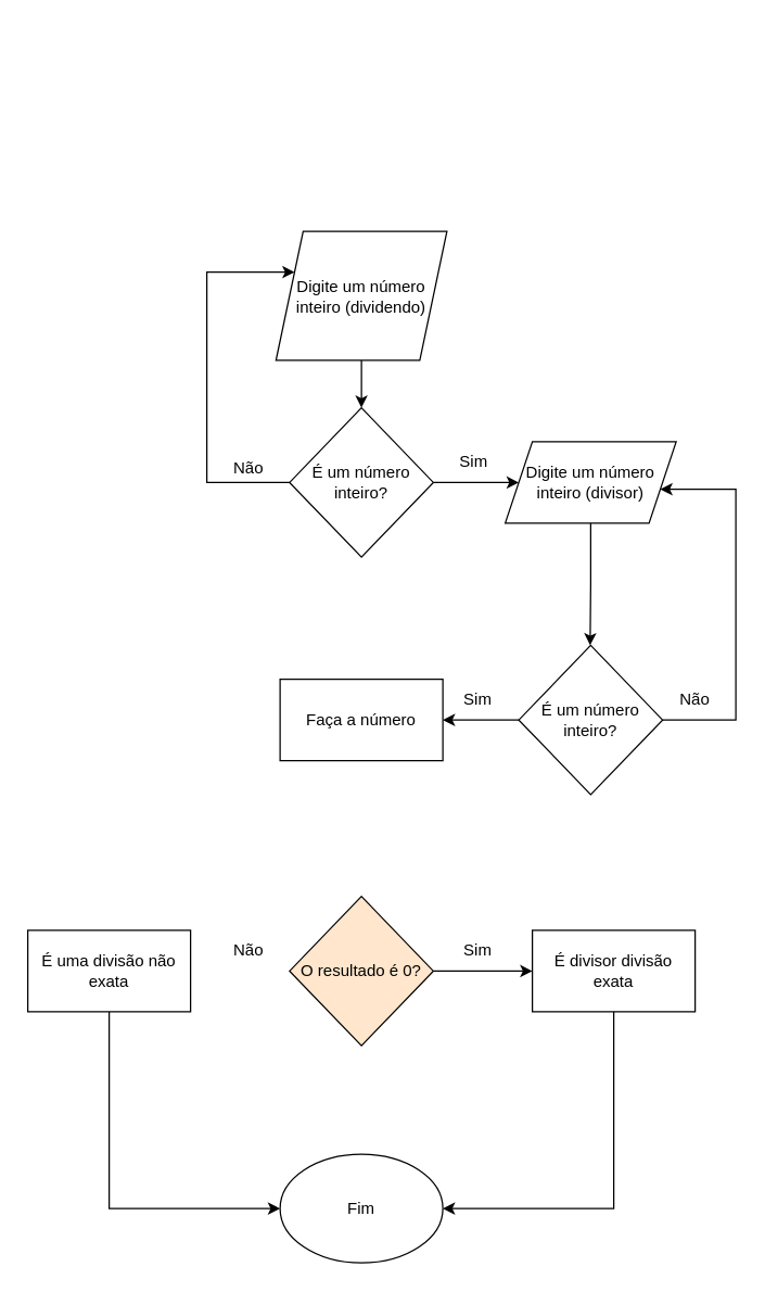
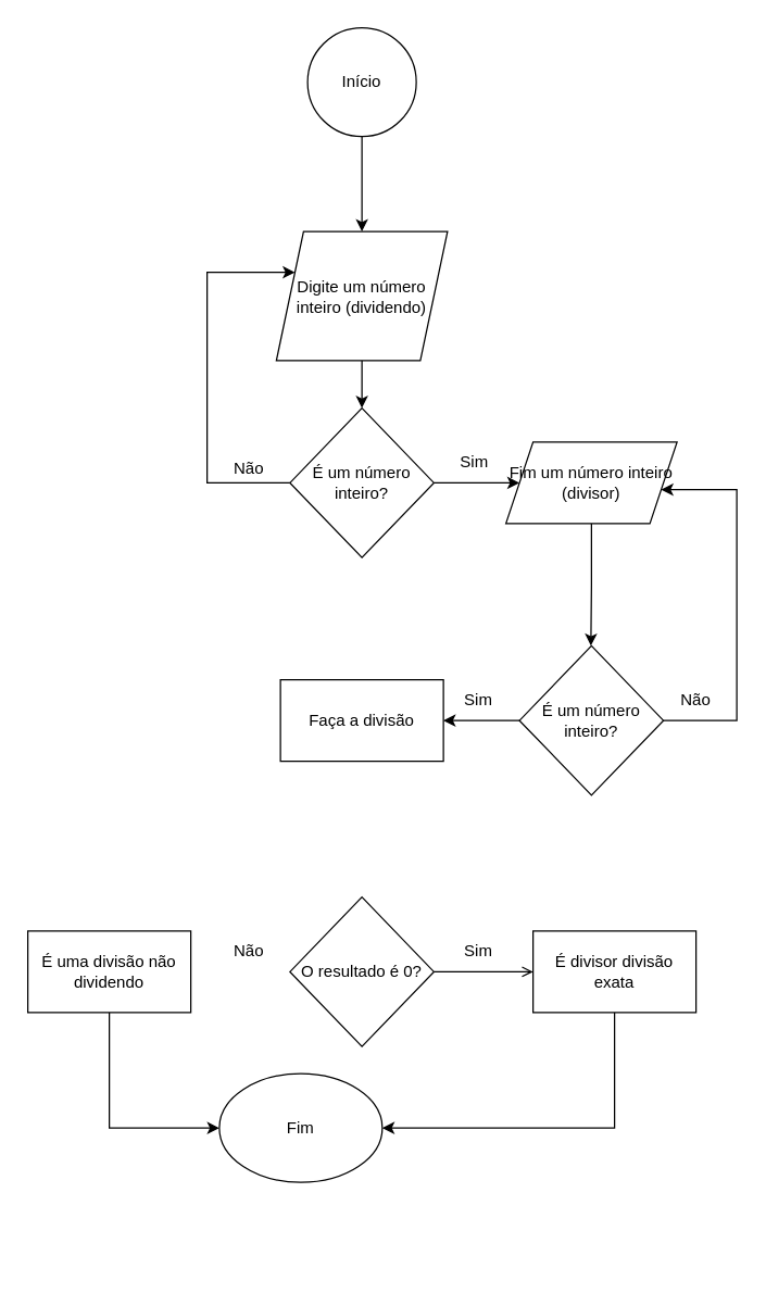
  <mxCell id="0" />
  <mxCell id="1" parent="0" />
+ <mxCell id="2" value="" style="edgeStyle=orthogonalEdgeStyle;rounded=0;orthogonalLoop=1;jettySize=auto;html=1;" edge="1" parent="1" source="3" target="5"><mxGeometry relative="1" as="geometry" /></mxCell>
+ <mxCell id="3" value="Início" style="ellipse;whiteSpace=wrap;html=1;aspect=fixed;" vertex="1" parent="1"><mxGeometry x="226" y="20" width="80" height="80" as="geometry" /></mxCell>
  <mxCell id="4" value="" style="edgeStyle=orthogonalEdgeStyle;rounded=0;orthogonalLoop=1;jettySize=auto;html=1;" edge="1" parent="1" source="5" target="8"><mxGeometry relative="1" as="geometry" /></mxCell>
  <mxCell id="5" value="Digite um número inteiro (dividendo)" style="shape=parallelogram;perimeter=parallelogramPerimeter;whiteSpace=wrap;html=1;fixedSize=1;" vertex="1" parent="1"><mxGeometry x="203" y="170" width="126" height="95" as="geometry" /></mxCell>
  <mxCell id="6" style="edgeStyle=orthogonalEdgeStyle;rounded=0;orthogonalLoop=1;jettySize=auto;html=1;" edge="1" parent="1" source="8" target="5"><mxGeometry relative="1" as="geometry"><mxPoint x="92" y="200" as="targetPoint" /><Array as="points"><mxPoint x="152" y="355" /><mxPoint x="152" y="200" /></Array></mxGeometry></mxCell>
  <mxCell id="7" value="" style="edgeStyle=orthogonalEdgeStyle;rounded=0;orthogonalLoop=1;jettySize=auto;html=1;exitX=1;exitY=0.5;exitDx=0;exitDy=0;entryX=0;entryY=0.5;entryDx=0;entryDy=0;" edge="1" parent="1" source="8" target="10"><mxGeometry relative="1" as="geometry"><mxPoint x="266" y="515" as="targetPoint" /></mxGeometry></mxCell>
  <mxCell id="8" value="É um número inteiro?" style="rhombus;whiteSpace=wrap;html=1;" vertex="1" parent="1"><mxGeometry x="213" y="300" width="106" height="110" as="geometry" /></mxCell>
  <mxCell id="9" value="" style="edgeStyle=orthogonalEdgeStyle;rounded=0;orthogonalLoop=1;jettySize=auto;html=1;exitX=0.5;exitY=1;exitDx=0;exitDy=0;" edge="1" parent="1" source="10"><mxGeometry relative="1" as="geometry"><mxPoint x="434.58" y="390" as="sourcePoint" /><mxPoint x="434.58" y="475" as="targetPoint" /></mxGeometry></mxCell>
- <mxCell id="10" value="Digite um número inteiro (divisor)" style="shape=parallelogram;perimeter=parallelogramPerimeter;whiteSpace=wrap;html=1;fixedSize=1;" vertex="1" parent="1"><mxGeometry x="372" y="325" width="126" height="60" as="geometry" /></mxCell>
+ <mxCell id="10" value="Fim um número inteiro (divisor)" style="shape=parallelogram;perimeter=parallelogramPerimeter;whiteSpace=wrap;html=1;fixedSize=1;" vertex="1" parent="1"><mxGeometry x="372" y="325" width="126" height="60" as="geometry" /></mxCell>
  <mxCell id="11" value="Sim" style="text;html=1;align=center;verticalAlign=middle;whiteSpace=wrap;rounded=0;" vertex="1" parent="1"><mxGeometry x="319" y="325" width="60" height="30" as="geometry" /></mxCell>
  <mxCell id="12" value="Não" style="text;html=1;align=center;verticalAlign=middle;whiteSpace=wrap;rounded=0;" vertex="1" parent="1"><mxGeometry x="153" y="330" width="60" height="30" as="geometry" /></mxCell>
  <mxCell id="13" style="edgeStyle=orthogonalEdgeStyle;rounded=0;orthogonalLoop=1;jettySize=auto;html=1;" edge="1" parent="1" source="15" target="10"><mxGeometry relative="1" as="geometry"><mxPoint x="592" y="350" as="targetPoint" /><Array as="points"><mxPoint x="542" y="530" /><mxPoint x="542" y="360" /></Array></mxGeometry></mxCell>
  <mxCell id="14" value="" style="edgeStyle=orthogonalEdgeStyle;rounded=0;orthogonalLoop=1;jettySize=auto;html=1;" edge="1" parent="1" source="15" target="16"><mxGeometry relative="1" as="geometry" /></mxCell>
  <mxCell id="15" value="É um número inteiro?" style="rhombus;whiteSpace=wrap;html=1;" vertex="1" parent="1"><mxGeometry x="382" y="475" width="106" height="110" as="geometry" /></mxCell>
- <mxCell id="16" value="Faça a número" style="whiteSpace=wrap;html=1;" vertex="1" parent="1"><mxGeometry x="206" y="500" width="120" height="60" as="geometry" /></mxCell>
+ <mxCell id="16" value="Faça a divisão" style="whiteSpace=wrap;html=1;" vertex="1" parent="1"><mxGeometry x="206" y="500" width="120" height="60" as="geometry" /></mxCell>
  <mxCell id="17" value="Não" style="text;html=1;align=center;verticalAlign=middle;whiteSpace=wrap;rounded=0;" vertex="1" parent="1"><mxGeometry x="482" y="500" width="60" height="30" as="geometry" /></mxCell>
  <mxCell id="18" value="Sim" style="text;html=1;align=center;verticalAlign=middle;whiteSpace=wrap;rounded=0;" vertex="1" parent="1"><mxGeometry x="322" y="500" width="60" height="30" as="geometry" /></mxCell>
- <mxCell id="19" value="" style="edgeStyle=orthogonalEdgeStyle;rounded=0;orthogonalLoop=1;jettySize=auto;html=1;" edge="1" parent="1" source="20" target="22"><mxGeometry relative="1" as="geometry" /></mxCell>
- <mxCell id="20" value="O resultado é 0?" style="rhombus;whiteSpace=wrap;html=1;fillColor=#ffe6cc;" vertex="1" parent="1"><mxGeometry x="213" y="660" width="106" height="110" as="geometry" /></mxCell>
+ <mxCell id="19" value="" style="edgeStyle=orthogonalEdgeStyle;rounded=0;orthogonalLoop=1;jettySize=auto;html=1;endArrow=open;" edge="1" parent="1" source="20" target="22"><mxGeometry relative="1" as="geometry" /></mxCell>
+ <mxCell id="20" value="O resultado é 0?" style="rhombus;whiteSpace=wrap;html=1;" vertex="1" parent="1"><mxGeometry x="213" y="660" width="106" height="110" as="geometry" /></mxCell>
  <mxCell id="21" style="edgeStyle=orthogonalEdgeStyle;rounded=0;orthogonalLoop=1;jettySize=auto;html=1;exitX=0.5;exitY=1;exitDx=0;exitDy=0;entryX=1;entryY=0.5;entryDx=0;entryDy=0;" edge="1" parent="1" source="22" target="27"><mxGeometry relative="1" as="geometry" /></mxCell>
  <mxCell id="22" value="É divisor divisão exata" style="whiteSpace=wrap;html=1;" vertex="1" parent="1"><mxGeometry x="392" y="685" width="120" height="60" as="geometry" /></mxCell>
  <mxCell id="23" style="edgeStyle=orthogonalEdgeStyle;rounded=0;orthogonalLoop=1;jettySize=auto;html=1;exitX=0.5;exitY=1;exitDx=0;exitDy=0;entryX=0;entryY=0.5;entryDx=0;entryDy=0;" edge="1" parent="1" source="24" target="27"><mxGeometry relative="1" as="geometry" /></mxCell>
- <mxCell id="24" value="É uma divisão não exata" style="whiteSpace=wrap;html=1;" vertex="1" parent="1"><mxGeometry x="20" y="685" width="120" height="60" as="geometry" /></mxCell>
+ <mxCell id="24" value="É uma divisão não dividendo" style="whiteSpace=wrap;html=1;" vertex="1" parent="1"><mxGeometry x="20" y="685" width="120" height="60" as="geometry" /></mxCell>
  <mxCell id="25" value="Sim" style="text;html=1;align=center;verticalAlign=middle;whiteSpace=wrap;rounded=0;" vertex="1" parent="1"><mxGeometry x="322" y="685" width="60" height="30" as="geometry" /></mxCell>
  <mxCell id="26" value="Não" style="text;html=1;align=center;verticalAlign=middle;whiteSpace=wrap;rounded=0;" vertex="1" parent="1"><mxGeometry x="153" y="685" width="60" height="30" as="geometry" /></mxCell>
- <mxCell id="27" value="Fim" style="ellipse;whiteSpace=wrap;html=1;" vertex="1" parent="1"><mxGeometry x="206" y="850" width="120" height="80" as="geometry" /></mxCell>
+ <mxCell id="27" value="Fim" style="ellipse;whiteSpace=wrap;html=1;" vertex="1" parent="1"><mxGeometry x="161" y="790" width="120" height="80" as="geometry" /></mxCell>
